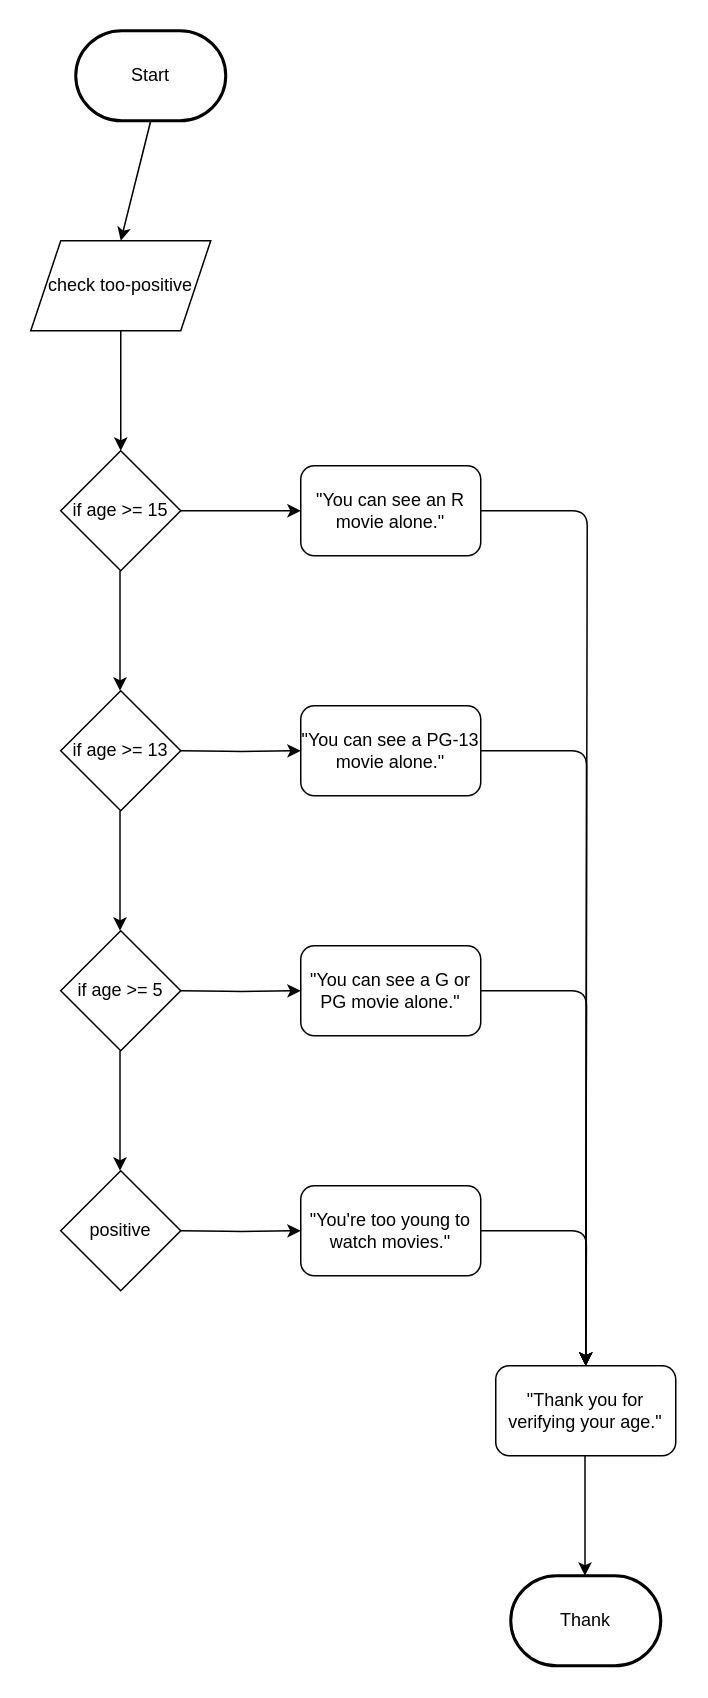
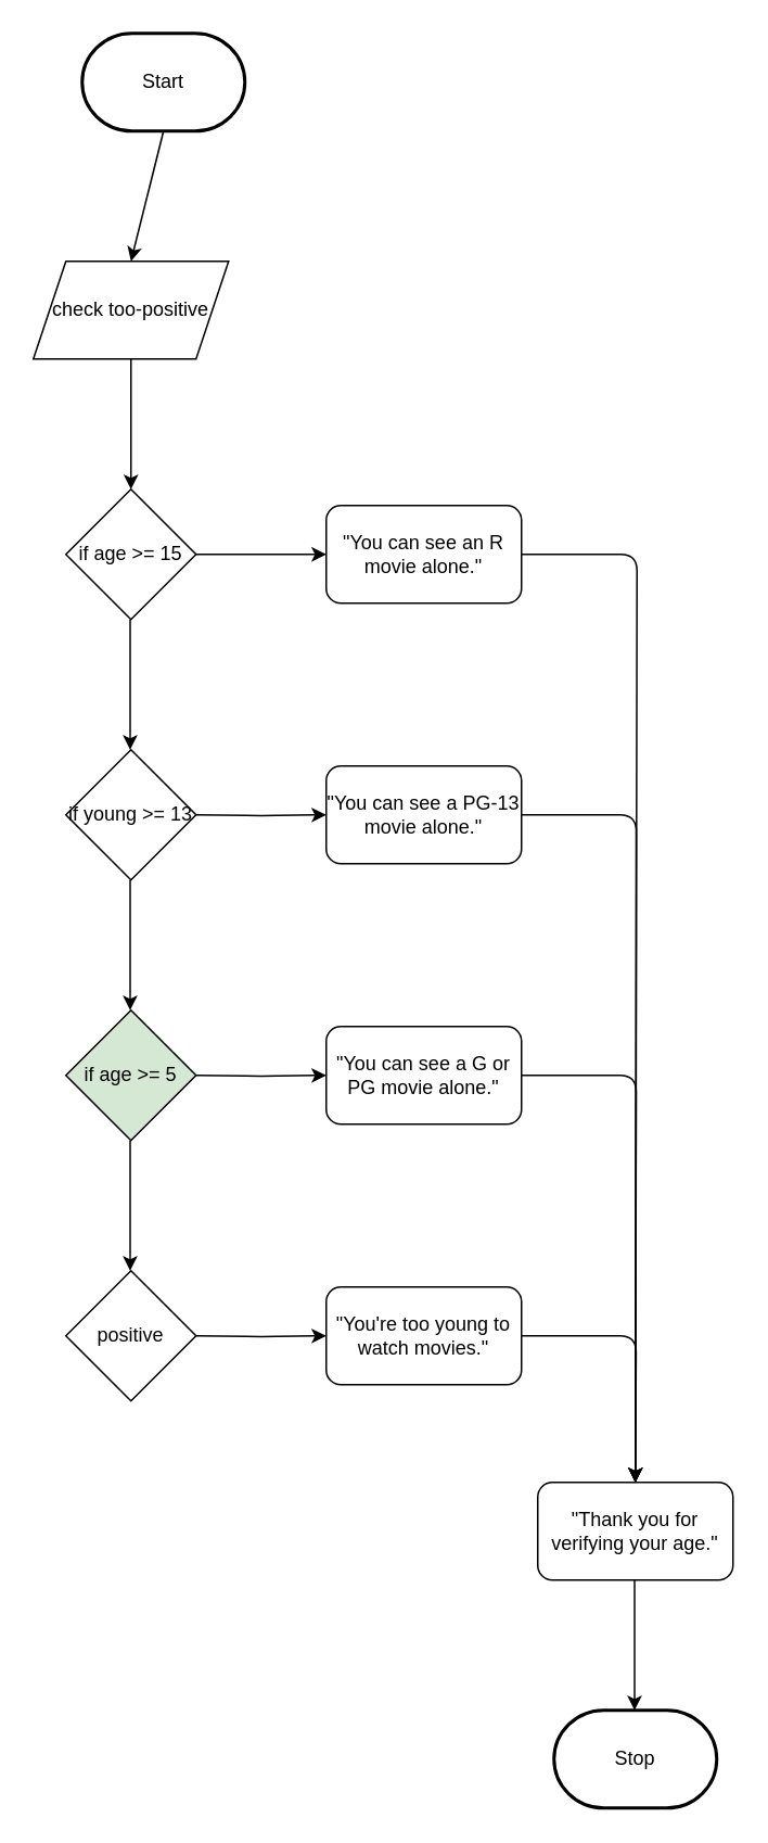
  <mxCell id="0" />
  <mxCell id="1" parent="0" />
  <mxCell id="2" style="edgeStyle=none;html=1;exitX=0.5;exitY=1;exitDx=0;exitDy=0;exitPerimeter=0;entryX=0.5;entryY=0;entryDx=0;entryDy=0;" edge="1" parent="1" source="3"><mxGeometry relative="1" as="geometry"><mxPoint x="80" y="160" as="targetPoint" /></mxGeometry></mxCell>
  <mxCell id="3" value="Start" style="strokeWidth=2;html=1;shape=mxgraph.flowchart.terminator;whiteSpace=wrap;" vertex="1" parent="1"><mxGeometry x="50" y="20" width="100" height="60" as="geometry" /></mxCell>
  <mxCell id="4" style="edgeStyle=none;html=1;exitX=0.5;exitY=1;exitDx=0;exitDy=0;entryX=0.5;entryY=0;entryDx=0;entryDy=0;" edge="1" parent="1" target="5"><mxGeometry relative="1" as="geometry"><mxPoint x="80" y="220" as="sourcePoint" /></mxGeometry></mxCell>
  <mxCell id="5" value="if age &amp;gt;= 15" style="rhombus;whiteSpace=wrap;html=1;" vertex="1" parent="1"><mxGeometry x="40" y="300" width="80" height="80" as="geometry" /></mxCell>
  <mxCell id="6" style="edgeStyle=orthogonalEdgeStyle;html=1;exitX=1;exitY=0.5;exitDx=0;exitDy=0;entryX=0;entryY=0.5;entryDx=0;entryDy=0;" edge="1" parent="1" source="5" target="9"><mxGeometry relative="1" as="geometry"><mxPoint x="260" y="270" as="targetPoint" /></mxGeometry></mxCell>
  <mxCell id="7" value="check too-positive" style="shape=parallelogram;perimeter=parallelogramPerimeter;whiteSpace=wrap;html=1;fixedSize=1;" vertex="1" parent="1"><mxGeometry x="20" y="160" width="120" height="60" as="geometry" /></mxCell>
  <mxCell id="8" style="edgeStyle=orthogonalEdgeStyle;html=1;exitX=1;exitY=0.5;exitDx=0;exitDy=0;" edge="1" parent="1" source="9"><mxGeometry relative="1" as="geometry"><mxPoint x="390" y="910" as="targetPoint" /><mxPoint x="390" y="340" as="sourcePoint" /><Array as="points"><mxPoint x="391" y="340" /></Array></mxGeometry></mxCell>
  <mxCell id="9" value="&quot;You can see an R movie alone.&quot;" style="rounded=1;whiteSpace=wrap;html=1;" vertex="1" parent="1"><mxGeometry x="200" y="310" width="120" height="60" as="geometry" /></mxCell>
  <mxCell id="10" style="edgeStyle=none;html=1;exitX=0.5;exitY=1;exitDx=0;exitDy=0;entryX=0.5;entryY=0;entryDx=0;entryDy=0;" edge="1" parent="1"><mxGeometry relative="1" as="geometry"><mxPoint x="79.5" y="380" as="sourcePoint" /><mxPoint x="79.5" y="460" as="targetPoint" /></mxGeometry></mxCell>
- <mxCell id="11" value="if age &amp;gt;= 13" style="rhombus;whiteSpace=wrap;html=1;" vertex="1" parent="1"><mxGeometry x="40" y="460" width="80" height="80" as="geometry" /></mxCell>
+ <mxCell id="11" value="if young &amp;gt;= 13" style="rhombus;whiteSpace=wrap;html=1;" vertex="1" parent="1"><mxGeometry x="40" y="460" width="80" height="80" as="geometry" /></mxCell>
  <mxCell id="12" style="edgeStyle=orthogonalEdgeStyle;html=1;exitX=1;exitY=0.5;exitDx=0;exitDy=0;entryX=0;entryY=0.5;entryDx=0;entryDy=0;" edge="1" parent="1" target="14"><mxGeometry relative="1" as="geometry"><mxPoint x="260" y="430" as="targetPoint" /><mxPoint x="120" y="500" as="sourcePoint" /></mxGeometry></mxCell>
  <mxCell id="13" style="edgeStyle=orthogonalEdgeStyle;html=1;entryX=0.5;entryY=0;entryDx=0;entryDy=0;entryPerimeter=0;" edge="1" parent="1" source="14"><mxGeometry relative="1" as="geometry"><mxPoint x="390" y="910" as="targetPoint" /></mxGeometry></mxCell>
  <mxCell id="14" value="&quot;You can see a PG-13 movie alone.&quot;" style="rounded=1;whiteSpace=wrap;html=1;" vertex="1" parent="1"><mxGeometry x="200" y="470" width="120" height="60" as="geometry" /></mxCell>
  <mxCell id="15" style="edgeStyle=none;html=1;exitX=0.5;exitY=1;exitDx=0;exitDy=0;entryX=0.5;entryY=0;entryDx=0;entryDy=0;" edge="1" parent="1"><mxGeometry relative="1" as="geometry"><mxPoint x="79.5" y="540" as="sourcePoint" /><mxPoint x="79.5" y="620" as="targetPoint" /></mxGeometry></mxCell>
- <mxCell id="16" value="if age &amp;gt;= 5" style="rhombus;whiteSpace=wrap;html=1;" vertex="1" parent="1"><mxGeometry x="40" y="620" width="80" height="80" as="geometry" /></mxCell>
+ <mxCell id="16" value="if age &amp;gt;= 5" style="rhombus;whiteSpace=wrap;html=1;fillColor=#d5e8d4;" vertex="1" parent="1"><mxGeometry x="40" y="620" width="80" height="80" as="geometry" /></mxCell>
  <mxCell id="17" style="edgeStyle=orthogonalEdgeStyle;html=1;exitX=1;exitY=0.5;exitDx=0;exitDy=0;entryX=0;entryY=0.5;entryDx=0;entryDy=0;" edge="1" parent="1" target="19"><mxGeometry relative="1" as="geometry"><mxPoint x="260" y="590" as="targetPoint" /><mxPoint x="120" y="660" as="sourcePoint" /></mxGeometry></mxCell>
  <mxCell id="18" style="edgeStyle=orthogonalEdgeStyle;html=1;exitX=1;exitY=0.5;exitDx=0;exitDy=0;" edge="1" parent="1" source="19"><mxGeometry relative="1" as="geometry"><mxPoint x="390" y="910" as="targetPoint" /></mxGeometry></mxCell>
  <mxCell id="19" value="&quot;You can see a G or PG movie alone.&quot;" style="rounded=1;whiteSpace=wrap;html=1;" vertex="1" parent="1"><mxGeometry x="200" y="630" width="120" height="60" as="geometry" /></mxCell>
  <mxCell id="20" style="edgeStyle=none;html=1;exitX=0.5;exitY=1;exitDx=0;exitDy=0;entryX=0.5;entryY=0;entryDx=0;entryDy=0;" edge="1" parent="1"><mxGeometry relative="1" as="geometry"><mxPoint x="79.5" y="700" as="sourcePoint" /><mxPoint x="79.5" y="780" as="targetPoint" /></mxGeometry></mxCell>
  <mxCell id="21" value="positive" style="rhombus;whiteSpace=wrap;html=1;" vertex="1" parent="1"><mxGeometry x="40" y="780" width="80" height="80" as="geometry" /></mxCell>
  <mxCell id="22" style="edgeStyle=orthogonalEdgeStyle;html=1;exitX=1;exitY=0.5;exitDx=0;exitDy=0;entryX=0;entryY=0.5;entryDx=0;entryDy=0;" edge="1" parent="1" target="24"><mxGeometry relative="1" as="geometry"><mxPoint x="260" y="750" as="targetPoint" /><mxPoint x="120" y="820" as="sourcePoint" /></mxGeometry></mxCell>
  <mxCell id="23" style="edgeStyle=orthogonalEdgeStyle;html=1;exitX=1;exitY=0.5;exitDx=0;exitDy=0;" edge="1" parent="1" source="24"><mxGeometry relative="1" as="geometry"><mxPoint x="390" y="910" as="targetPoint" /></mxGeometry></mxCell>
  <mxCell id="24" value="&quot;You're too young to watch movies.&quot;" style="rounded=1;whiteSpace=wrap;html=1;" vertex="1" parent="1"><mxGeometry x="200" y="790" width="120" height="60" as="geometry" /></mxCell>
- <mxCell id="25" value="Thank" style="strokeWidth=2;html=1;shape=mxgraph.flowchart.terminator;whiteSpace=wrap;" vertex="1" parent="1"><mxGeometry x="340" y="1050" width="100" height="60" as="geometry" /></mxCell>
+ <mxCell id="25" value="Stop" style="strokeWidth=2;html=1;shape=mxgraph.flowchart.terminator;whiteSpace=wrap;" vertex="1" parent="1"><mxGeometry x="340" y="1050" width="100" height="60" as="geometry" /></mxCell>
  <mxCell id="26" value="&quot;Thank you for verifying your age.&quot;" style="rounded=1;whiteSpace=wrap;html=1;" vertex="1" parent="1"><mxGeometry x="330" y="910" width="120" height="60" as="geometry" /></mxCell>
  <mxCell id="27" style="edgeStyle=none;html=1;exitX=0.5;exitY=1;exitDx=0;exitDy=0;entryX=0.5;entryY=0;entryDx=0;entryDy=0;" edge="1" parent="1"><mxGeometry relative="1" as="geometry"><mxPoint x="389.5" y="970" as="sourcePoint" /><mxPoint x="389.5" y="1050" as="targetPoint" /></mxGeometry></mxCell>
